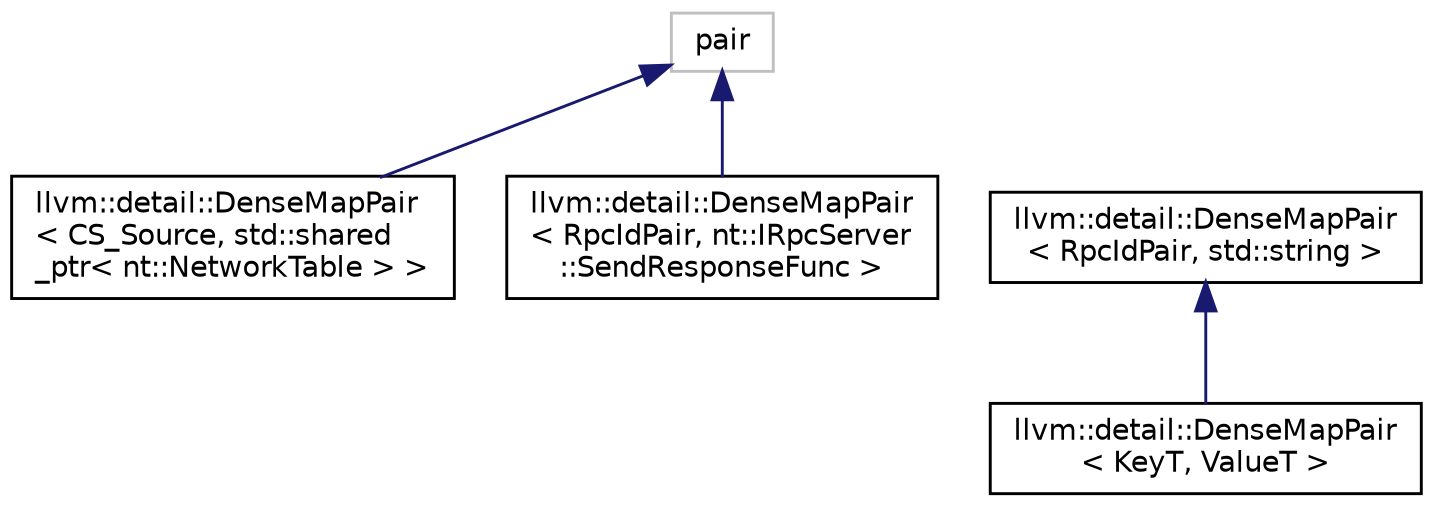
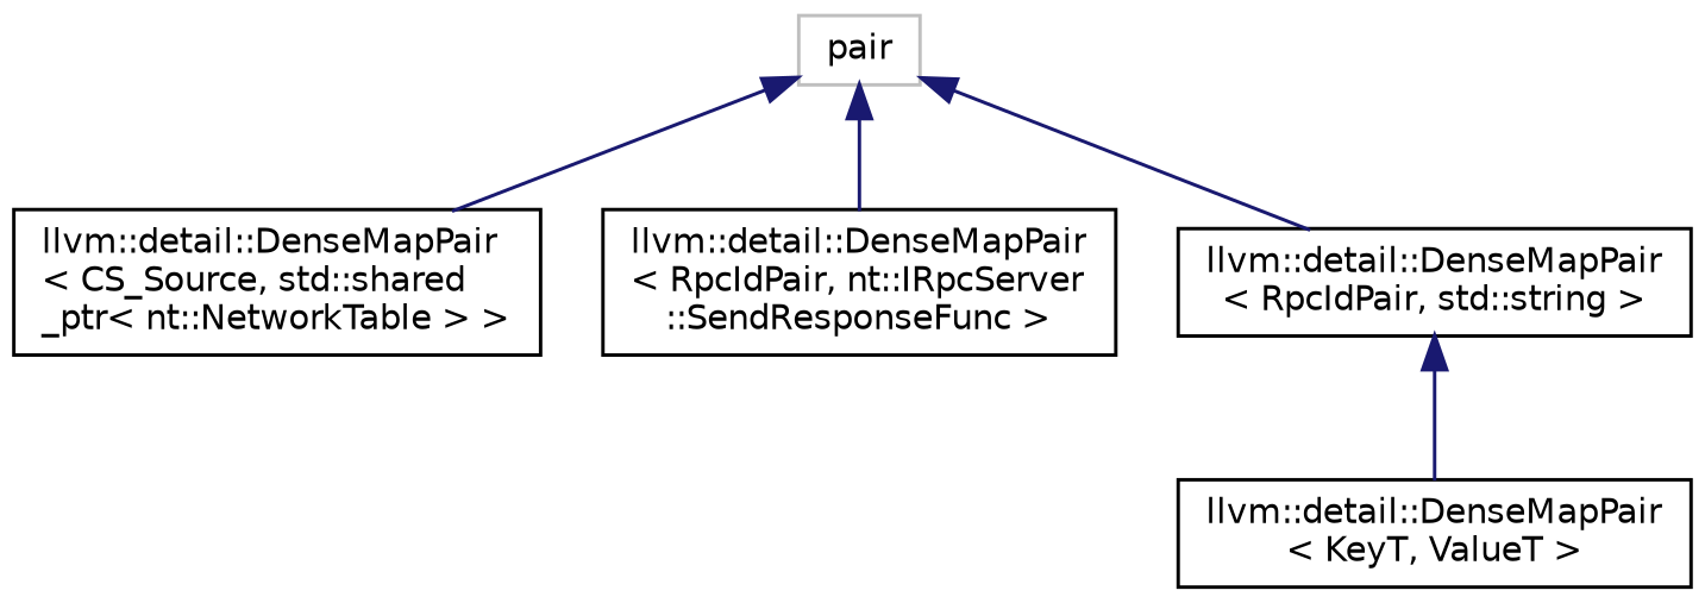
  digraph {
    rankdir=TB
    node [color=black fillcolor=white fontname=Helvetica fontsize=10 shape=record style=filled]
    edge [color=midnightblue dir=back fontname=Helvetica fontsize=10 labelfontname=Helvetica labelfontsize=10 style=solid]
    n1 [color=grey75 height=0.2 label=pair width=0.4]
    n2 [height=0.2 label="llvm::detail::DenseMapPair\l\< CS_Source, std::shared\l_ptr\< nt::NetworkTable \> \>" width=0.4]
    n3 [height=0.2 label="llvm::detail::DenseMapPair\l\< RpcIdPair, nt::IRpcServer\l::SendResponseFunc \>" width=0.4]
    n4 [height=0.2 label="llvm::detail::DenseMapPair\l\< RpcIdPair, std::string \>" width=0.4]
    n5 [height=0.2 label="llvm::detail::DenseMapPair\l\< KeyT, ValueT \>" width=0.4]
    n1 -> n2
    n1 -> n3
+   n1 -> n4
    n4 -> n5
  }
